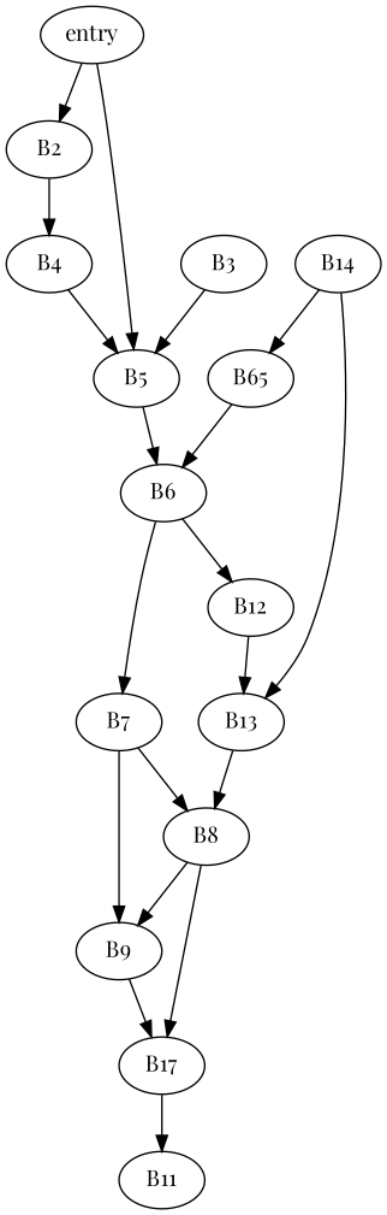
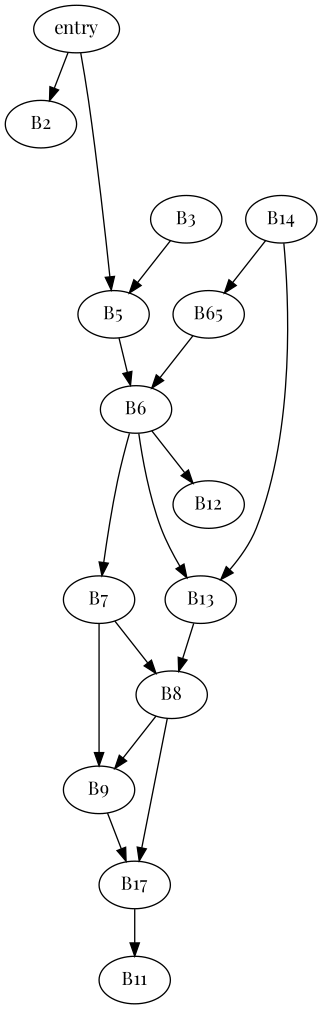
  digraph {
    fontname="Playfair Display"
    node [fontname="Playfair Display"]
    edge [fontname="Playfair Display"]
    n1 [label=entry]
    B2
    B5
-   B4
    B6
    n6 [label=B17]
    B11
    B12
    B13
    B8
    B14
    n12 [label=B65]
    B7
    B3
    B9
    n1 -> B2
    n1 -> B5
-   B2 -> B4
    B5 -> B6
-   B4 -> B5
    B6 -> B12
    B6 -> B7
    n6 -> B11
-   B12 -> B13
+   B6 -> B13
    B13 -> B8
    B8 -> n6
    B8 -> B9
    B14 -> B13
    B14 -> n12
    n12 -> B6
    B7 -> B8
    B7 -> B9
    B3 -> B5
    B9 -> n6
  }
